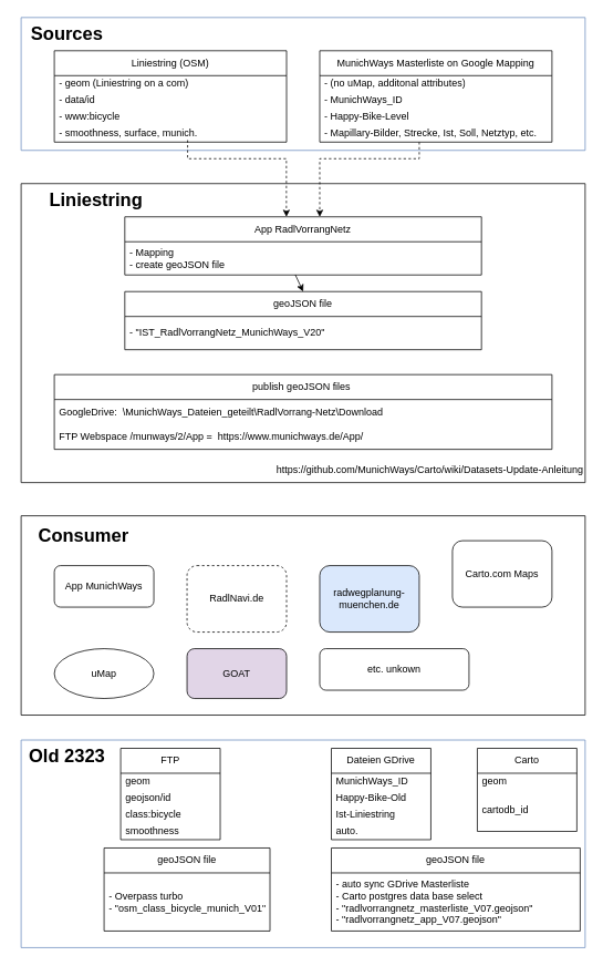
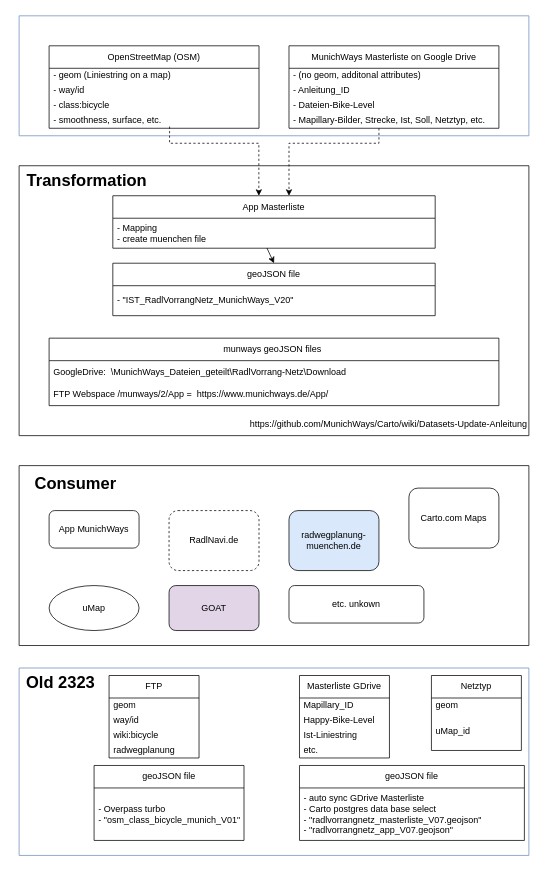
  <mxCell id="0" />
  <mxCell id="1" parent="0" />
  <mxCell id="2" value="" style="edgeStyle=orthogonalEdgeStyle;rounded=0;orthogonalLoop=1;jettySize=auto;html=1;dashed=1;" parent="1" source="10" target="29" edge="1"><mxGeometry relative="1" as="geometry"><Array as="points"><mxPoint x="505" y="190" /><mxPoint x="385" y="190" /></Array></mxGeometry></mxCell>
  <mxCell id="3" value="" style="swimlane;startSize=0;fillColor=#dae8fc;strokeColor=#6c8ebf;fillStyle=auto;" parent="1" vertex="1"><mxGeometry x="25" y="20" width="680" height="160" as="geometry" /></mxCell>
- <mxCell id="4" value="&lt;b&gt;&lt;font style=&quot;font-size: 22px;&quot;&gt;Sources&lt;/font&gt;&lt;/b&gt;" style="text;html=1;align=center;verticalAlign=middle;resizable=0;points=[];autosize=1;strokeColor=none;fillColor=none;" parent="3" vertex="1"><mxGeometry width="110" height="40" as="geometry" /></mxCell>
- <mxCell id="5" value="Liniestring (OSM)" style="swimlane;fontStyle=0;childLayout=stackLayout;horizontal=1;startSize=30;horizontalStack=0;resizeParent=1;resizeParentMax=0;resizeLast=0;collapsible=1;marginBottom=0;whiteSpace=wrap;html=1;" parent="3" vertex="1"><mxGeometry x="40" y="40" width="280" height="110" as="geometry" /></mxCell>
- <mxCell id="6" value="- geom (Liniestring on a com)" style="text;strokeColor=none;fillColor=none;align=left;verticalAlign=middle;spacingLeft=4;spacingRight=4;overflow=hidden;points=[[0,0.5],[1,0.5]];portConstraint=eastwest;rotatable=0;whiteSpace=wrap;html=1;" parent="5" vertex="1"><mxGeometry y="30" width="280" height="20" as="geometry" /></mxCell>
- <mxCell id="7" value="- data/id" style="text;strokeColor=none;fillColor=none;align=left;verticalAlign=middle;spacingLeft=4;spacingRight=4;overflow=hidden;points=[[0,0.5],[1,0.5]];portConstraint=eastwest;rotatable=0;whiteSpace=wrap;html=1;" parent="5" vertex="1"><mxGeometry y="50" width="280" height="20" as="geometry" /></mxCell>
- <mxCell id="8" value="- www:bicycle" style="text;strokeColor=none;fillColor=none;align=left;verticalAlign=middle;spacingLeft=4;spacingRight=4;overflow=hidden;points=[[0,0.5],[1,0.5]];portConstraint=eastwest;rotatable=0;whiteSpace=wrap;html=1;" parent="5" vertex="1"><mxGeometry y="70" width="280" height="20" as="geometry" /></mxCell>
- <mxCell id="9" value="- smoothness, surface, munich." style="text;strokeColor=none;fillColor=none;align=left;verticalAlign=middle;spacingLeft=4;spacingRight=4;overflow=hidden;points=[[0,0.5],[1,0.5]];portConstraint=eastwest;rotatable=0;whiteSpace=wrap;html=1;" parent="5" vertex="1"><mxGeometry y="90" width="280" height="20" as="geometry" /></mxCell>
- <mxCell id="10" value="MunichWays Masterliste on Google Mapping" style="swimlane;fontStyle=0;childLayout=stackLayout;horizontal=1;startSize=30;horizontalStack=0;resizeParent=1;resizeParentMax=0;resizeLast=0;collapsible=1;marginBottom=0;whiteSpace=wrap;html=1;" parent="3" vertex="1"><mxGeometry x="360" y="40" width="280" height="110" as="geometry" /></mxCell>
- <mxCell id="11" value="- (no uMap, additonal attributes)" style="text;strokeColor=none;fillColor=none;align=left;verticalAlign=middle;spacingLeft=4;spacingRight=4;overflow=hidden;points=[[0,0.5],[1,0.5]];portConstraint=eastwest;rotatable=0;whiteSpace=wrap;html=1;" parent="10" vertex="1"><mxGeometry y="30" width="280" height="20" as="geometry" /></mxCell>
- <mxCell id="12" value="- MunichWays_ID" style="text;strokeColor=none;fillColor=none;align=left;verticalAlign=middle;spacingLeft=4;spacingRight=4;overflow=hidden;points=[[0,0.5],[1,0.5]];portConstraint=eastwest;rotatable=0;whiteSpace=wrap;html=1;" parent="10" vertex="1"><mxGeometry y="50" width="280" height="20" as="geometry" /></mxCell>
- <mxCell id="13" value="- Happy-Bike-Level" style="text;strokeColor=none;fillColor=none;align=left;verticalAlign=middle;spacingLeft=4;spacingRight=4;overflow=hidden;points=[[0,0.5],[1,0.5]];portConstraint=eastwest;rotatable=0;whiteSpace=wrap;html=1;" parent="10" vertex="1"><mxGeometry y="70" width="280" height="20" as="geometry" /></mxCell>
+ <mxCell id="5" value="OpenStreetMap (OSM)" style="swimlane;fontStyle=0;childLayout=stackLayout;horizontal=1;startSize=30;horizontalStack=0;resizeParent=1;resizeParentMax=0;resizeLast=0;collapsible=1;marginBottom=0;whiteSpace=wrap;html=1;" parent="3" vertex="1"><mxGeometry x="40" y="40" width="280" height="110" as="geometry" /></mxCell>
+ <mxCell id="6" value="- geom (Liniestring on a map)" style="text;strokeColor=none;fillColor=none;align=left;verticalAlign=middle;spacingLeft=4;spacingRight=4;overflow=hidden;points=[[0,0.5],[1,0.5]];portConstraint=eastwest;rotatable=0;whiteSpace=wrap;html=1;" parent="5" vertex="1"><mxGeometry y="30" width="280" height="20" as="geometry" /></mxCell>
+ <mxCell id="7" value="- way/id" style="text;strokeColor=none;fillColor=none;align=left;verticalAlign=middle;spacingLeft=4;spacingRight=4;overflow=hidden;points=[[0,0.5],[1,0.5]];portConstraint=eastwest;rotatable=0;whiteSpace=wrap;html=1;" parent="5" vertex="1"><mxGeometry y="50" width="280" height="20" as="geometry" /></mxCell>
+ <mxCell id="8" value="- class:bicycle" style="text;strokeColor=none;fillColor=none;align=left;verticalAlign=middle;spacingLeft=4;spacingRight=4;overflow=hidden;points=[[0,0.5],[1,0.5]];portConstraint=eastwest;rotatable=0;whiteSpace=wrap;html=1;" parent="5" vertex="1"><mxGeometry y="70" width="280" height="20" as="geometry" /></mxCell>
+ <mxCell id="9" value="- smoothness, surface, etc." style="text;strokeColor=none;fillColor=none;align=left;verticalAlign=middle;spacingLeft=4;spacingRight=4;overflow=hidden;points=[[0,0.5],[1,0.5]];portConstraint=eastwest;rotatable=0;whiteSpace=wrap;html=1;" parent="5" vertex="1"><mxGeometry y="90" width="280" height="20" as="geometry" /></mxCell>
+ <mxCell id="10" value="MunichWays Masterliste on Google Drive" style="swimlane;fontStyle=0;childLayout=stackLayout;horizontal=1;startSize=30;horizontalStack=0;resizeParent=1;resizeParentMax=0;resizeLast=0;collapsible=1;marginBottom=0;whiteSpace=wrap;html=1;" parent="3" vertex="1"><mxGeometry x="360" y="40" width="280" height="110" as="geometry" /></mxCell>
+ <mxCell id="11" value="- (no geom, additonal attributes)" style="text;strokeColor=none;fillColor=none;align=left;verticalAlign=middle;spacingLeft=4;spacingRight=4;overflow=hidden;points=[[0,0.5],[1,0.5]];portConstraint=eastwest;rotatable=0;whiteSpace=wrap;html=1;" parent="10" vertex="1"><mxGeometry y="30" width="280" height="20" as="geometry" /></mxCell>
+ <mxCell id="12" value="- Anleitung_ID" style="text;strokeColor=none;fillColor=none;align=left;verticalAlign=middle;spacingLeft=4;spacingRight=4;overflow=hidden;points=[[0,0.5],[1,0.5]];portConstraint=eastwest;rotatable=0;whiteSpace=wrap;html=1;" parent="10" vertex="1"><mxGeometry y="50" width="280" height="20" as="geometry" /></mxCell>
+ <mxCell id="13" value="- Dateien-Bike-Level" style="text;strokeColor=none;fillColor=none;align=left;verticalAlign=middle;spacingLeft=4;spacingRight=4;overflow=hidden;points=[[0,0.5],[1,0.5]];portConstraint=eastwest;rotatable=0;whiteSpace=wrap;html=1;" parent="10" vertex="1"><mxGeometry y="70" width="280" height="20" as="geometry" /></mxCell>
  <mxCell id="14" value="- Mapillary-Bilder, Strecke, Ist, Soll, Netztyp, etc." style="text;strokeColor=none;fillColor=none;align=left;verticalAlign=middle;spacingLeft=4;spacingRight=4;overflow=hidden;points=[[0,0.5],[1,0.5]];portConstraint=eastwest;rotatable=0;whiteSpace=wrap;html=1;" parent="10" vertex="1"><mxGeometry y="90" width="280" height="20" as="geometry" /></mxCell>
  <mxCell id="15" value="" style="swimlane;startSize=0;" parent="1" vertex="1"><mxGeometry x="25" y="620" width="680" height="240" as="geometry" /></mxCell>
  <mxCell id="16" value="&lt;font style=&quot;font-size: 22px;&quot;&gt;&lt;b&gt;Consumer&lt;/b&gt;&lt;/font&gt;" style="text;html=1;align=center;verticalAlign=middle;resizable=0;points=[];autosize=1;strokeColor=none;fillColor=none;" parent="15" vertex="1"><mxGeometry x="10" y="5" width="130" height="40" as="geometry" /></mxCell>
  <mxCell id="17" value="App MunichWays" style="rounded=1;whiteSpace=wrap;html=1;" parent="15" vertex="1"><mxGeometry x="40" y="60" width="120" height="50" as="geometry" /></mxCell>
  <mxCell id="18" value="RadlNavi.de" style="rounded=1;whiteSpace=wrap;html=1;dashed=1;" parent="15" vertex="1"><mxGeometry x="200" y="60" width="120" height="80" as="geometry" /></mxCell>
  <mxCell id="19" value="Carto.com Maps" style="rounded=1;whiteSpace=wrap;html=1;" parent="15" vertex="1"><mxGeometry x="520" y="30" width="120" height="80" as="geometry" /></mxCell>
  <mxCell id="20" value="radwegplanung-muenchen.de" style="rounded=1;whiteSpace=wrap;html=1;fillColor=#dae8fc;" parent="15" vertex="1"><mxGeometry x="360" y="60" width="120" height="80" as="geometry" /></mxCell>
  <mxCell id="21" value="uMap" style="ellipse;whiteSpace=wrap;html=1;" parent="15" vertex="1"><mxGeometry x="40" y="160" width="120" height="60" as="geometry" /></mxCell>
  <mxCell id="22" value="etc. unkown" style="rounded=1;whiteSpace=wrap;html=1;" parent="15" vertex="1"><mxGeometry x="360" y="160" width="180" height="50" as="geometry" /></mxCell>
  <mxCell id="23" value="GOAT" style="rounded=1;whiteSpace=wrap;html=1;fillColor=#e1d5e7;" parent="15" vertex="1"><mxGeometry x="200" y="160" width="120" height="60" as="geometry" /></mxCell>
  <mxCell id="24" value="" style="swimlane;startSize=0;" parent="1" vertex="1"><mxGeometry x="25" y="220" width="680" height="360" as="geometry" /></mxCell>
- <mxCell id="25" value="&lt;b&gt;&lt;font style=&quot;font-size: 22px;&quot;&gt;Liniestring&lt;/font&gt;&lt;/b&gt;" style="text;html=1;align=center;verticalAlign=middle;resizable=0;points=[];autosize=1;strokeColor=none;fillColor=none;" parent="24" vertex="1"><mxGeometry width="180" height="40" as="geometry" /></mxCell>
+ <mxCell id="25" value="&lt;b&gt;&lt;font style=&quot;font-size: 22px;&quot;&gt;Transformation&lt;/font&gt;&lt;/b&gt;" style="text;html=1;align=center;verticalAlign=middle;resizable=0;points=[];autosize=1;strokeColor=none;fillColor=none;" parent="24" vertex="1"><mxGeometry width="180" height="40" as="geometry" /></mxCell>
  <mxCell id="26" value="geoJSON file" style="swimlane;fontStyle=0;childLayout=stackLayout;horizontal=1;startSize=30;horizontalStack=0;resizeParent=1;resizeParentMax=0;resizeLast=0;collapsible=1;marginBottom=0;whiteSpace=wrap;html=1;" parent="24" vertex="1"><mxGeometry x="125" y="130" width="430" height="70" as="geometry" /></mxCell>
  <mxCell id="27" value="- &quot;IST_RadlVorrangNetz_MunichWays_V20&quot;" style="text;strokeColor=none;fillColor=none;align=left;verticalAlign=middle;spacingLeft=4;spacingRight=4;overflow=hidden;points=[[0,0.5],[1,0.5]];portConstraint=eastwest;rotatable=0;whiteSpace=wrap;html=1;" parent="26" vertex="1"><mxGeometry y="30" width="430" height="40" as="geometry" /></mxCell>
  <mxCell id="28" value="https://github.com/MunichWays/Carto/wiki/Datasets-Update-Anleitung" style="text;html=1;strokeColor=none;fillColor=none;align=right;verticalAlign=middle;whiteSpace=wrap;rounded=0;" parent="24" vertex="1"><mxGeometry y="330" width="680" height="30" as="geometry" /></mxCell>
- <mxCell id="29" value="App RadlVorrangNetz" style="swimlane;fontStyle=0;childLayout=stackLayout;horizontal=1;startSize=30;horizontalStack=0;resizeParent=1;resizeParentMax=0;resizeLast=0;collapsible=1;marginBottom=0;whiteSpace=wrap;html=1;" parent="24" vertex="1"><mxGeometry x="125" y="40" width="430" height="70" as="geometry" /></mxCell>
- <mxCell id="30" value="- Mapping&lt;br&gt;- create geoJSON file" style="text;strokeColor=none;fillColor=none;align=left;verticalAlign=middle;spacingLeft=4;spacingRight=4;overflow=hidden;points=[[0,0.5],[1,0.5]];portConstraint=eastwest;rotatable=0;whiteSpace=wrap;html=1;" parent="29" vertex="1"><mxGeometry y="30" width="430" height="40" as="geometry" /></mxCell>
- <mxCell id="31" value="publish geoJSON files&amp;nbsp;" style="swimlane;fontStyle=0;childLayout=stackLayout;horizontal=1;startSize=30;horizontalStack=0;resizeParent=1;resizeParentMax=0;resizeLast=0;collapsible=1;marginBottom=0;whiteSpace=wrap;html=1;" parent="24" vertex="1"><mxGeometry x="40" y="230" width="600" height="90" as="geometry" /></mxCell>
+ <mxCell id="29" value="App Masterliste" style="swimlane;fontStyle=0;childLayout=stackLayout;horizontal=1;startSize=30;horizontalStack=0;resizeParent=1;resizeParentMax=0;resizeLast=0;collapsible=1;marginBottom=0;whiteSpace=wrap;html=1;" parent="24" vertex="1"><mxGeometry x="125" y="40" width="430" height="70" as="geometry" /></mxCell>
+ <mxCell id="30" value="- Mapping&lt;br&gt;- create muenchen file" style="text;strokeColor=none;fillColor=none;align=left;verticalAlign=middle;spacingLeft=4;spacingRight=4;overflow=hidden;points=[[0,0.5],[1,0.5]];portConstraint=eastwest;rotatable=0;whiteSpace=wrap;html=1;" parent="29" vertex="1"><mxGeometry y="30" width="430" height="40" as="geometry" /></mxCell>
+ <mxCell id="31" value="munways geoJSON files&amp;nbsp;" style="swimlane;fontStyle=0;childLayout=stackLayout;horizontal=1;startSize=30;horizontalStack=0;resizeParent=1;resizeParentMax=0;resizeLast=0;collapsible=1;marginBottom=0;whiteSpace=wrap;html=1;" parent="24" vertex="1"><mxGeometry x="40" y="230" width="600" height="90" as="geometry" /></mxCell>
  <mxCell id="32" value="GoogleDrive:&amp;nbsp; \MunichWays_Dateien_geteilt\RadlVorrang-Netz\Download&amp;nbsp;" style="text;strokeColor=none;fillColor=none;align=left;verticalAlign=middle;spacingLeft=4;spacingRight=4;overflow=hidden;points=[[0,0.5],[1,0.5]];portConstraint=eastwest;rotatable=0;whiteSpace=wrap;html=1;" parent="31" vertex="1"><mxGeometry y="30" width="600" height="30" as="geometry" /></mxCell>
  <mxCell id="33" value="FTP Webspace /munways/2/App =&amp;nbsp; https://www.munichways.de/App/&amp;nbsp;" style="text;strokeColor=none;fillColor=none;align=left;verticalAlign=middle;spacingLeft=4;spacingRight=4;overflow=hidden;points=[[0,0.5],[1,0.5]];portConstraint=eastwest;rotatable=0;whiteSpace=wrap;html=1;" parent="31" vertex="1"><mxGeometry y="60" width="600" height="30" as="geometry" /></mxCell>
  <mxCell id="34" value="" style="endArrow=classic;html=1;rounded=0;exitX=0.478;exitY=0.993;exitDx=0;exitDy=0;exitPerimeter=0;entryX=0.5;entryY=0;entryDx=0;entryDy=0;" edge="1" parent="24" source="30" target="26"><mxGeometry width="50" height="50" relative="1" as="geometry"><mxPoint x="325" y="220" as="sourcePoint" /><mxPoint x="375" y="170" as="targetPoint" /></mxGeometry></mxCell>
  <mxCell id="35" style="edgeStyle=orthogonalEdgeStyle;rounded=0;orthogonalLoop=1;jettySize=auto;html=1;exitX=0.5;exitY=1;exitDx=0;exitDy=0;" parent="1" source="3" target="3" edge="1"><mxGeometry relative="1" as="geometry" /></mxCell>
  <mxCell id="36" value="" style="edgeStyle=orthogonalEdgeStyle;rounded=0;orthogonalLoop=1;jettySize=auto;html=1;exitX=0.574;exitY=0.884;exitDx=0;exitDy=0;exitPerimeter=0;entryX=0.453;entryY=0;entryDx=0;entryDy=0;entryPerimeter=0;dashed=1;" parent="1" source="9" target="29" edge="1"><mxGeometry relative="1" as="geometry"><Array as="points"><mxPoint x="226" y="190" /><mxPoint x="345" y="190" /></Array><mxPoint x="345" y="250" as="targetPoint" /></mxGeometry></mxCell>
  <mxCell id="37" value="" style="swimlane;startSize=0;fillColor=#dae8fc;strokeColor=#6c8ebf;fillStyle=auto;" vertex="1" parent="1"><mxGeometry x="25" y="890" width="680" height="250" as="geometry" /></mxCell>
  <mxCell id="38" value="&lt;b&gt;&lt;font style=&quot;font-size: 22px;&quot;&gt;Old 2323&lt;/font&gt;&lt;/b&gt;" style="text;html=1;align=center;verticalAlign=middle;resizable=0;points=[];autosize=1;strokeColor=none;fillColor=none;" vertex="1" parent="37"><mxGeometry x="-5" width="120" height="40" as="geometry" /></mxCell>
- <mxCell id="39" value="Carto" style="swimlane;fontStyle=0;childLayout=stackLayout;horizontal=1;startSize=30;horizontalStack=0;resizeParent=1;resizeParentMax=0;resizeLast=0;collapsible=1;marginBottom=0;whiteSpace=wrap;html=1;" vertex="1" parent="37"><mxGeometry x="550" y="10" width="120" height="100" as="geometry" /></mxCell>
+ <mxCell id="39" value="Netztyp" style="swimlane;fontStyle=0;childLayout=stackLayout;horizontal=1;startSize=30;horizontalStack=0;resizeParent=1;resizeParentMax=0;resizeLast=0;collapsible=1;marginBottom=0;whiteSpace=wrap;html=1;" vertex="1" parent="37"><mxGeometry x="550" y="10" width="120" height="100" as="geometry" /></mxCell>
  <mxCell id="40" value="geom" style="text;strokeColor=none;fillColor=none;align=left;verticalAlign=middle;spacingLeft=4;spacingRight=4;overflow=hidden;points=[[0,0.5],[1,0.5]];portConstraint=eastwest;rotatable=0;whiteSpace=wrap;html=1;" vertex="1" parent="39"><mxGeometry y="30" width="120" height="20" as="geometry" /></mxCell>
- <mxCell id="41" value="cartodb_id" style="text;strokeColor=none;fillColor=none;align=left;verticalAlign=middle;spacingLeft=4;spacingRight=4;overflow=hidden;points=[[0,0.5],[1,0.5]];portConstraint=eastwest;rotatable=0;whiteSpace=wrap;html=1;" vertex="1" parent="39"><mxGeometry y="50" width="120" height="50" as="geometry" /></mxCell>
+ <mxCell id="41" value="uMap_id" style="text;strokeColor=none;fillColor=none;align=left;verticalAlign=middle;spacingLeft=4;spacingRight=4;overflow=hidden;points=[[0,0.5],[1,0.5]];portConstraint=eastwest;rotatable=0;whiteSpace=wrap;html=1;" vertex="1" parent="39"><mxGeometry y="50" width="120" height="50" as="geometry" /></mxCell>
  <mxCell id="42" value="FTP" style="swimlane;fontStyle=0;childLayout=stackLayout;horizontal=1;startSize=30;horizontalStack=0;resizeParent=1;resizeParentMax=0;resizeLast=0;collapsible=1;marginBottom=0;whiteSpace=wrap;html=1;" vertex="1" parent="37"><mxGeometry x="120" y="10" width="120" height="110" as="geometry" /></mxCell>
  <mxCell id="43" value="geom" style="text;strokeColor=none;fillColor=none;align=left;verticalAlign=middle;spacingLeft=4;spacingRight=4;overflow=hidden;points=[[0,0.5],[1,0.5]];portConstraint=eastwest;rotatable=0;whiteSpace=wrap;html=1;" vertex="1" parent="42"><mxGeometry y="30" width="120" height="20" as="geometry" /></mxCell>
- <mxCell id="44" value="geojson/id" style="text;strokeColor=none;fillColor=none;align=left;verticalAlign=middle;spacingLeft=4;spacingRight=4;overflow=hidden;points=[[0,0.5],[1,0.5]];portConstraint=eastwest;rotatable=0;whiteSpace=wrap;html=1;" vertex="1" parent="42"><mxGeometry y="50" width="120" height="20" as="geometry" /></mxCell>
- <mxCell id="45" value="class:bicycle" style="text;strokeColor=none;fillColor=none;align=left;verticalAlign=middle;spacingLeft=4;spacingRight=4;overflow=hidden;points=[[0,0.5],[1,0.5]];portConstraint=eastwest;rotatable=0;whiteSpace=wrap;html=1;" vertex="1" parent="42"><mxGeometry y="70" width="120" height="20" as="geometry" /></mxCell>
- <mxCell id="46" value="smoothness" style="text;strokeColor=none;fillColor=none;align=left;verticalAlign=middle;spacingLeft=4;spacingRight=4;overflow=hidden;points=[[0,0.5],[1,0.5]];portConstraint=eastwest;rotatable=0;whiteSpace=wrap;html=1;" vertex="1" parent="42"><mxGeometry y="90" width="120" height="20" as="geometry" /></mxCell>
- <mxCell id="47" value="Dateien GDrive" style="swimlane;fontStyle=0;childLayout=stackLayout;horizontal=1;startSize=30;horizontalStack=0;resizeParent=1;resizeParentMax=0;resizeLast=0;collapsible=1;marginBottom=0;whiteSpace=wrap;html=1;" vertex="1" parent="37"><mxGeometry x="374" y="10" width="120" height="110" as="geometry" /></mxCell>
- <mxCell id="48" value="MunichWays_ID" style="text;strokeColor=none;fillColor=none;align=left;verticalAlign=middle;spacingLeft=4;spacingRight=4;overflow=hidden;points=[[0,0.5],[1,0.5]];portConstraint=eastwest;rotatable=0;whiteSpace=wrap;html=1;" vertex="1" parent="47"><mxGeometry y="30" width="120" height="20" as="geometry" /></mxCell>
- <mxCell id="49" value="Happy-Bike-Old" style="text;strokeColor=none;fillColor=none;align=left;verticalAlign=middle;spacingLeft=4;spacingRight=4;overflow=hidden;points=[[0,0.5],[1,0.5]];portConstraint=eastwest;rotatable=0;whiteSpace=wrap;html=1;" vertex="1" parent="47"><mxGeometry y="50" width="120" height="20" as="geometry" /></mxCell>
+ <mxCell id="44" value="way/id" style="text;strokeColor=none;fillColor=none;align=left;verticalAlign=middle;spacingLeft=4;spacingRight=4;overflow=hidden;points=[[0,0.5],[1,0.5]];portConstraint=eastwest;rotatable=0;whiteSpace=wrap;html=1;" vertex="1" parent="42"><mxGeometry y="50" width="120" height="20" as="geometry" /></mxCell>
+ <mxCell id="45" value="wiki:bicycle" style="text;strokeColor=none;fillColor=none;align=left;verticalAlign=middle;spacingLeft=4;spacingRight=4;overflow=hidden;points=[[0,0.5],[1,0.5]];portConstraint=eastwest;rotatable=0;whiteSpace=wrap;html=1;" vertex="1" parent="42"><mxGeometry y="70" width="120" height="20" as="geometry" /></mxCell>
+ <mxCell id="46" value="radwegplanung" style="text;strokeColor=none;fillColor=none;align=left;verticalAlign=middle;spacingLeft=4;spacingRight=4;overflow=hidden;points=[[0,0.5],[1,0.5]];portConstraint=eastwest;rotatable=0;whiteSpace=wrap;html=1;" vertex="1" parent="42"><mxGeometry y="90" width="120" height="20" as="geometry" /></mxCell>
+ <mxCell id="47" value="Masterliste GDrive" style="swimlane;fontStyle=0;childLayout=stackLayout;horizontal=1;startSize=30;horizontalStack=0;resizeParent=1;resizeParentMax=0;resizeLast=0;collapsible=1;marginBottom=0;whiteSpace=wrap;html=1;" vertex="1" parent="37"><mxGeometry x="374" y="10" width="120" height="110" as="geometry" /></mxCell>
+ <mxCell id="48" value="Mapillary_ID" style="text;strokeColor=none;fillColor=none;align=left;verticalAlign=middle;spacingLeft=4;spacingRight=4;overflow=hidden;points=[[0,0.5],[1,0.5]];portConstraint=eastwest;rotatable=0;whiteSpace=wrap;html=1;" vertex="1" parent="47"><mxGeometry y="30" width="120" height="20" as="geometry" /></mxCell>
+ <mxCell id="49" value="Happy-Bike-Level" style="text;strokeColor=none;fillColor=none;align=left;verticalAlign=middle;spacingLeft=4;spacingRight=4;overflow=hidden;points=[[0,0.5],[1,0.5]];portConstraint=eastwest;rotatable=0;whiteSpace=wrap;html=1;" vertex="1" parent="47"><mxGeometry y="50" width="120" height="20" as="geometry" /></mxCell>
  <mxCell id="50" value="Ist-Liniestring" style="text;strokeColor=none;fillColor=none;align=left;verticalAlign=middle;spacingLeft=4;spacingRight=4;overflow=hidden;points=[[0,0.5],[1,0.5]];portConstraint=eastwest;rotatable=0;whiteSpace=wrap;html=1;" vertex="1" parent="47"><mxGeometry y="70" width="120" height="20" as="geometry" /></mxCell>
- <mxCell id="51" value="auto." style="text;strokeColor=none;fillColor=none;align=left;verticalAlign=middle;spacingLeft=4;spacingRight=4;overflow=hidden;points=[[0,0.5],[1,0.5]];portConstraint=eastwest;rotatable=0;whiteSpace=wrap;html=1;" vertex="1" parent="47"><mxGeometry y="90" width="120" height="20" as="geometry" /></mxCell>
+ <mxCell id="51" value="etc." style="text;strokeColor=none;fillColor=none;align=left;verticalAlign=middle;spacingLeft=4;spacingRight=4;overflow=hidden;points=[[0,0.5],[1,0.5]];portConstraint=eastwest;rotatable=0;whiteSpace=wrap;html=1;" vertex="1" parent="47"><mxGeometry y="90" width="120" height="20" as="geometry" /></mxCell>
  <mxCell id="52" value="geoJSON file" style="swimlane;fontStyle=0;childLayout=stackLayout;horizontal=1;startSize=30;horizontalStack=0;resizeParent=1;resizeParentMax=0;resizeLast=0;collapsible=1;marginBottom=0;whiteSpace=wrap;html=1;" vertex="1" parent="37"><mxGeometry x="374" y="130" width="300" height="100" as="geometry" /></mxCell>
  <mxCell id="53" value="- auto sync GDrive Masterliste&lt;br&gt;- Carto postgres data base select&lt;br&gt;- &quot;radlvorrangnetz_masterliste_V07.geojson&quot;&lt;br&gt;- &quot;radlvorrangnetz_app_V07.geojson&quot;" style="text;strokeColor=none;fillColor=none;align=left;verticalAlign=middle;spacingLeft=4;spacingRight=4;overflow=hidden;points=[[0,0.5],[1,0.5]];portConstraint=eastwest;rotatable=0;whiteSpace=wrap;html=1;" vertex="1" parent="52"><mxGeometry y="30" width="300" height="70" as="geometry" /></mxCell>
  <mxCell id="54" value="geoJSON file" style="swimlane;fontStyle=0;childLayout=stackLayout;horizontal=1;startSize=30;horizontalStack=0;resizeParent=1;resizeParentMax=0;resizeLast=0;collapsible=1;marginBottom=0;whiteSpace=wrap;html=1;" vertex="1" parent="37"><mxGeometry x="100" y="130" width="200" height="100" as="geometry" /></mxCell>
  <mxCell id="55" value="- Overpass turbo&lt;br&gt;- &quot;osm_class_bicycle_munich_V01&quot;" style="text;strokeColor=none;fillColor=none;align=left;verticalAlign=middle;spacingLeft=4;spacingRight=4;overflow=hidden;points=[[0,0.5],[1,0.5]];portConstraint=eastwest;rotatable=0;whiteSpace=wrap;html=1;" vertex="1" parent="54"><mxGeometry y="30" width="200" height="70" as="geometry" /></mxCell>
  <mxCell id="56" style="edgeStyle=orthogonalEdgeStyle;rounded=0;orthogonalLoop=1;jettySize=auto;html=1;exitX=0.5;exitY=1;exitDx=0;exitDy=0;" edge="1" parent="1" source="37" target="37"><mxGeometry relative="1" as="geometry" /></mxCell>
